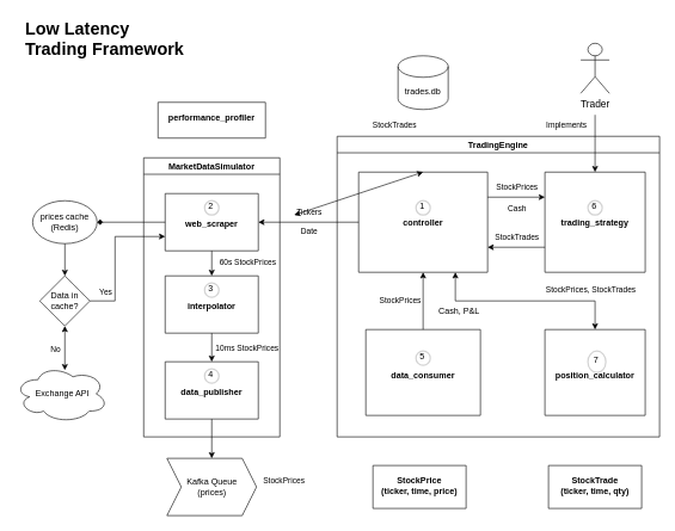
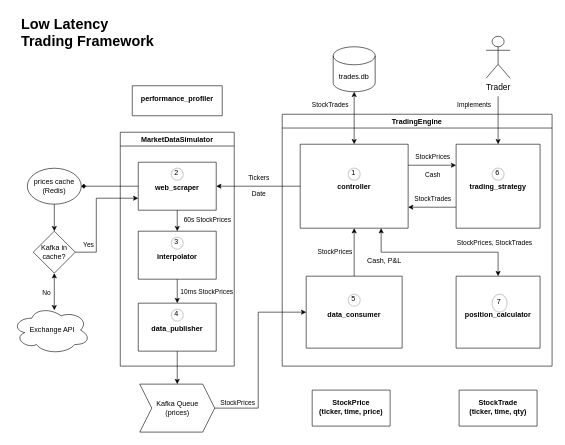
  <mxCell id="0" />
  <mxCell id="1" parent="0" />
  <mxCell id="2" value="TradingEngine" style="swimlane;whiteSpace=wrap;html=1;labelBackgroundColor=none;fillOpacity=0;" vertex="1" parent="1"><mxGeometry x="470" y="190" width="450" height="420" as="geometry" /></mxCell>
  <mxCell id="3" value="&#10;&#10;&#10;&#10;&#10;&#10;&#10;&#10;&#10;&#10;trading_strategy" style="swimlane;startSize=0;labelBackgroundColor=none;" vertex="1" parent="2"><mxGeometry x="290" y="50" width="140" height="140" as="geometry" /></mxCell>
  <mxCell id="4" value="6" style="ellipse;html=1;aspect=fixed;strokeWidth=2;spacingBottom=4;spacingRight=2;strokeColor=#d3d3d3;labelBackgroundColor=none;whiteSpace=wrap;fillOpacity=0;" vertex="1" parent="3"><mxGeometry x="60" y="40" width="20" height="20" as="geometry" /></mxCell>
  <mxCell id="5" value="&#10;&#10;&#10;&#10;&#10;&#10;&#10;&#10;&#10;&#10;controller" style="swimlane;startSize=0;labelBackgroundColor=none;" vertex="1" parent="2"><mxGeometry x="30" y="50" width="180" height="140" as="geometry" /></mxCell>
  <mxCell id="6" value="1" style="ellipse;whiteSpace=wrap;html=1;aspect=fixed;strokeWidth=2;spacingBottom=4;spacingRight=2;strokeColor=#d3d3d3;fillOpacity=0;" vertex="1" parent="5"><mxGeometry x="80" y="40" width="20" height="20" as="geometry" /></mxCell>
  <mxCell id="7" value="&#10;&#10;&#10;&#10;&#10;&#10;&#10;&#10;&#10;data_consumer" style="swimlane;startSize=0;labelBackgroundColor=none;" vertex="1" parent="2"><mxGeometry x="40" y="270" width="160" height="120" as="geometry" /></mxCell>
  <mxCell id="8" value="5" style="ellipse;whiteSpace=wrap;html=1;aspect=fixed;strokeWidth=2;spacingBottom=4;spacingRight=2;strokeColor=#d3d3d3;fillOpacity=0;" vertex="1" parent="7"><mxGeometry x="70" y="30" width="20" height="20" as="geometry" /></mxCell>
  <mxCell id="9" value="&#10;&#10;&#10;&#10;&#10;&#10;&#10;&#10;&#10;position_calculator" style="swimlane;startSize=0;labelBackgroundColor=none;" vertex="1" parent="2"><mxGeometry x="290" y="270" width="140" height="120" as="geometry" /></mxCell>
  <mxCell id="10" value="7" style="ellipse;whiteSpace=wrap;html=1;aspect=fixed;strokeWidth=2;spacingBottom=4;spacingRight=2;strokeColor=#d3d3d3;fillOpacity=0;" vertex="1" parent="9"><mxGeometry x="60" y="30" width="25" height="30" as="geometry" /></mxCell>
  <mxCell id="11" value="" style="endArrow=classic;startArrow=classic;html=1;rounded=0;entryX=0.75;entryY=1;entryDx=0;entryDy=0;exitX=0.5;exitY=0;exitDx=0;exitDy=0;labelBackgroundColor=none;" edge="1" parent="2" source="9" target="5"><mxGeometry width="50" height="50" relative="1" as="geometry"><mxPoint x="95" y="270" as="sourcePoint" /><mxPoint x="115" y="230" as="targetPoint" /><Array as="points"><mxPoint x="360" y="230" /><mxPoint x="165" y="230" /></Array></mxGeometry></mxCell>
  <mxCell id="12" value="" style="endArrow=classic;html=1;rounded=0;exitX=0.5;exitY=0;exitDx=0;exitDy=0;entryX=0.5;entryY=1;entryDx=0;entryDy=0;labelBackgroundColor=none;" edge="1" parent="2" source="7" target="5"><mxGeometry width="50" height="50" relative="1" as="geometry"><mxPoint x="-140" y="230" as="sourcePoint" /><mxPoint x="-90" y="180" as="targetPoint" /></mxGeometry></mxCell>
  <mxCell id="13" value="StockPrices" style="edgeLabel;html=1;align=center;verticalAlign=middle;resizable=0;points=[];labelBackgroundColor=none;" vertex="1" connectable="0" parent="2"><mxGeometry x="70" y="230.004" as="geometry"><mxPoint x="17" y="-2" as="offset" /></mxGeometry></mxCell>
  <mxCell id="14" value="StockPrices, StockTrades" style="edgeLabel;html=1;align=center;verticalAlign=middle;resizable=0;points=[];labelBackgroundColor=none;" vertex="1" connectable="0" parent="2"><mxGeometry x="360" y="210.004" as="geometry"><mxPoint x="-7" y="3" as="offset" /></mxGeometry></mxCell>
  <mxCell id="15" value="" style="endArrow=classic;html=1;rounded=0;exitX=1;exitY=0.25;exitDx=0;exitDy=0;entryX=0;entryY=0.25;entryDx=0;entryDy=0;" edge="1" parent="2" source="5" target="3"><mxGeometry width="50" height="50" relative="1" as="geometry"><mxPoint x="70" y="280" as="sourcePoint" /><mxPoint x="120" y="230" as="targetPoint" /></mxGeometry></mxCell>
  <mxCell id="16" value="" style="endArrow=classic;html=1;rounded=0;exitX=0;exitY=0.75;exitDx=0;exitDy=0;entryX=1;entryY=0.75;entryDx=0;entryDy=0;" edge="1" parent="2" source="3" target="5"><mxGeometry width="50" height="50" relative="1" as="geometry"><mxPoint x="70" y="280" as="sourcePoint" /><mxPoint x="120" y="230" as="targetPoint" /></mxGeometry></mxCell>
  <mxCell id="17" value="StockPrices" style="edgeLabel;html=1;align=center;verticalAlign=middle;resizable=0;points=[];labelBackgroundColor=none;" vertex="1" connectable="0" parent="2"><mxGeometry x="290" y="100.0" as="geometry"><mxPoint x="-40" y="-30" as="offset" /></mxGeometry></mxCell>
  <mxCell id="18" value="Cash, P&amp;amp;L" style="text;html=1;align=center;verticalAlign=middle;resizable=0;points=[];autosize=1;strokeColor=none;fillColor=none;" vertex="1" parent="2"><mxGeometry x="130" y="230" width="80" height="30" as="geometry" /></mxCell>
  <mxCell id="19" value="StockTrades" style="edgeLabel;html=1;align=center;verticalAlign=middle;resizable=0;points=[];labelBackgroundColor=none;" vertex="1" connectable="0" parent="2"><mxGeometry x="290" y="170.0" as="geometry"><mxPoint x="-40" y="-30" as="offset" /></mxGeometry></mxCell>
  <mxCell id="20" value="Cash" style="edgeLabel;html=1;align=center;verticalAlign=middle;resizable=0;points=[];labelBackgroundColor=none;" vertex="1" connectable="0" parent="2"><mxGeometry x="290" y="130.0" as="geometry"><mxPoint x="-40" y="-30" as="offset" /></mxGeometry></mxCell>
  <mxCell id="21" value="MarketDataSimulator" style="swimlane;whiteSpace=wrap;html=1;labelBackgroundColor=none;fillOpacity=0;" vertex="1" parent="1"><mxGeometry x="200" y="220" width="190" height="390" as="geometry" /></mxCell>
  <mxCell id="22" value="&#10;&#10;&#10;&#10;&#10;&#10;interpolator" style="swimlane;startSize=0;labelBackgroundColor=none;" vertex="1" parent="21"><mxGeometry x="30" y="165" width="130" height="80" as="geometry" /></mxCell>
  <mxCell id="23" value="3" style="ellipse;whiteSpace=wrap;html=1;aspect=fixed;strokeWidth=2;spacingBottom=4;spacingRight=2;strokeColor=#d3d3d3;fillOpacity=0;" vertex="1" parent="22"><mxGeometry x="55" y="10" width="20" height="20" as="geometry" /></mxCell>
  <mxCell id="24" value="&#10;&#10;&#10;&#10;&#10;&#10;data_publisher" style="swimlane;startSize=0;labelBackgroundColor=none;" vertex="1" parent="21"><mxGeometry x="30" y="285" width="130" height="80" as="geometry" /></mxCell>
  <mxCell id="25" value="4" style="ellipse;whiteSpace=wrap;html=1;aspect=fixed;strokeWidth=2;spacingBottom=4;spacingRight=2;strokeColor=#d3d3d3;fillOpacity=0;" vertex="1" parent="24"><mxGeometry x="55" y="10" width="20" height="20" as="geometry" /></mxCell>
  <mxCell id="26" value="&#10;&#10;&#10;&#10;&#10;&#10;web_scraper" style="swimlane;startSize=0;labelBackgroundColor=none;" vertex="1" parent="21"><mxGeometry x="30" y="50" width="130" height="80" as="geometry" /></mxCell>
  <mxCell id="27" value="2" style="ellipse;whiteSpace=wrap;html=1;aspect=fixed;strokeWidth=2;spacingBottom=4;spacingRight=2;strokeColor=#d3d3d3;fillOpacity=0;" vertex="1" parent="26"><mxGeometry x="55" y="10" width="20" height="20" as="geometry" /></mxCell>
  <mxCell id="28" value="" style="endArrow=classic;html=1;rounded=0;exitX=0.5;exitY=1;exitDx=0;exitDy=0;entryX=0.5;entryY=0;entryDx=0;entryDy=0;" edge="1" parent="21" source="22" target="24"><mxGeometry width="50" height="50" relative="1" as="geometry"><mxPoint x="270" y="270" as="sourcePoint" /><mxPoint x="320" y="220" as="targetPoint" /></mxGeometry></mxCell>
  <mxCell id="29" value="" style="endArrow=classic;html=1;rounded=0;exitX=0.5;exitY=1;exitDx=0;exitDy=0;entryX=0.5;entryY=0;entryDx=0;entryDy=0;" edge="1" parent="21" source="26" target="22"><mxGeometry width="50" height="50" relative="1" as="geometry"><mxPoint x="200" y="200" as="sourcePoint" /><mxPoint x="250" y="150" as="targetPoint" /></mxGeometry></mxCell>
  <mxCell id="30" value="&amp;nbsp; &amp;nbsp; 60s StockPrices" style="edgeLabel;html=1;align=center;verticalAlign=middle;resizable=0;points=[];labelBackgroundColor=none;" vertex="1" connectable="0" parent="21"><mxGeometry x="130" y="150" as="geometry"><mxPoint x="8" y="-4" as="offset" /></mxGeometry></mxCell>
  <mxCell id="31" value="&amp;nbsp; &amp;nbsp; 10ms StockPrices" style="edgeLabel;html=1;align=center;verticalAlign=middle;resizable=0;points=[];labelBackgroundColor=none;" vertex="1" connectable="0" parent="21"><mxGeometry x="130" y="160" as="geometry"><mxPoint x="7" y="106" as="offset" /></mxGeometry></mxCell>
  <mxCell id="32" value="" style="endArrow=classic;html=1;rounded=0;entryX=0.5;entryY=0;entryDx=0;entryDy=0;labelBackgroundColor=none;" edge="1" parent="1" target="3"><mxGeometry width="50" height="50" relative="1" as="geometry"><mxPoint x="830" y="160" as="sourcePoint" /><mxPoint x="650" y="350" as="targetPoint" /><Array as="points" /></mxGeometry></mxCell>
  <mxCell id="33" value="&lt;font style=&quot;font-size: 14px;&quot;&gt;Trader&lt;/font&gt;" style="shape=umlActor;verticalLabelPosition=bottom;verticalAlign=top;html=1;outlineConnect=0;labelBackgroundColor=none;fillOpacity=0;" vertex="1" parent="1"><mxGeometry x="810" y="60" width="40" height="70" as="geometry" /></mxCell>
  <mxCell id="34" value="&amp;nbsp;Exchange API" style="ellipse;shape=cloud;whiteSpace=wrap;html=1;labelBackgroundColor=none;fillOpacity=0;" vertex="1" parent="1"><mxGeometry x="20" y="510" width="130" height="80" as="geometry" /></mxCell>
  <mxCell id="35" value="Kafka Queue&#10;(prices)" style="shape=step;perimeter=stepPerimeter;whiteSpace=wrap;html=1;fixedSize=1;labelBackgroundColor=none;fillOpacity=0;" vertex="1" parent="1"><mxGeometry x="232.5" y="640" width="125" height="80" as="geometry" /></mxCell>
  <mxCell id="36" value="" style="endArrow=classic;html=1;rounded=0;exitX=0.5;exitY=1;exitDx=0;exitDy=0;entryX=0.5;entryY=0;entryDx=0;entryDy=0;labelBackgroundColor=none;" edge="1" parent="1" source="24" target="35"><mxGeometry width="50" height="50" relative="1" as="geometry"><mxPoint x="277.5" y="580" as="sourcePoint" /><mxPoint x="587.5" y="650" as="targetPoint" /><Array as="points" /></mxGeometry></mxCell>
- <mxCell id="38" value="" style="endArrow=classic;startArrow=classic;html=1;rounded=0;labelBackgroundColor=none;exitX=0.5;exitY=0;exitDx=0;exitDy=0;" edge="1" parent="1" source="5" target="52"><mxGeometry width="50" height="50" relative="1" as="geometry"><mxPoint x="590" y="240" as="sourcePoint" /><mxPoint x="600" y="160" as="targetPoint" /></mxGeometry></mxCell>
+ <mxCell id="37" value="" style="endArrow=classic;html=1;rounded=0;exitX=1;exitY=0.5;exitDx=0;exitDy=0;entryX=0;entryY=0.5;entryDx=0;entryDy=0;labelBackgroundColor=none;" edge="1" parent="1" source="35" target="7"><mxGeometry width="50" height="50" relative="1" as="geometry"><mxPoint x="320" y="340" as="sourcePoint" /><mxPoint x="410" y="520" as="targetPoint" /><Array as="points"><mxPoint x="430" y="680" /><mxPoint x="430" y="520" /></Array></mxGeometry></mxCell>
+ <mxCell id="38" value="" style="endArrow=classic;startArrow=classic;html=1;rounded=0;entryX=0.5;entryY=1;entryDx=0;entryDy=0;entryPerimeter=0;labelBackgroundColor=none;exitX=0.5;exitY=0;exitDx=0;exitDy=0;" edge="1" parent="1" source="5" target="39"><mxGeometry width="50" height="50" relative="1" as="geometry"><mxPoint x="590" y="240" as="sourcePoint" /><mxPoint x="600" y="160" as="targetPoint" /></mxGeometry></mxCell>
  <mxCell id="39" value="trades.db" style="shape=cylinder3;boundedLbl=1;backgroundOutline=1;size=15;labelBackgroundColor=none;fillOpacity=0;" vertex="1" parent="1"><mxGeometry x="555" y="77.5" width="70" height="75" as="geometry" /></mxCell>
  <mxCell id="40" value="" style="endArrow=diamond;html=1;rounded=0;labelBackgroundColor=none;exitX=0;exitY=0.5;exitDx=0;exitDy=0;entryX=1;entryY=0.5;entryDx=0;entryDy=0;" edge="1" parent="1" source="26" target="48"><mxGeometry width="50" height="50" relative="1" as="geometry"><mxPoint x="450.5" y="179" as="sourcePoint" /><mxPoint x="370.5" y="179" as="targetPoint" /></mxGeometry></mxCell>
  <mxCell id="41" value="&#10;&#10;&#10;performance_profiler" style="swimlane;startSize=0;labelBackgroundColor=none;" vertex="1" parent="1"><mxGeometry x="220" y="142.5" width="150" height="50" as="geometry" /></mxCell>
  <mxCell id="42" value="&lt;h1&gt;Low Latency Trading Framework&lt;/h1&gt;" style="text;html=1;strokeColor=none;fillColor=none;spacing=5;spacingTop=-20;whiteSpace=wrap;overflow=hidden;rounded=0;labelBackgroundColor=none;" vertex="1" parent="1"><mxGeometry x="30" y="20" width="232.5" height="80" as="geometry" /></mxCell>
  <mxCell id="43" value="&#10;&#10;&#10;&#10;StockPrice &#10;(ticker, time, price)" style="swimlane;startSize=0;labelBackgroundColor=none;" vertex="1" parent="1"><mxGeometry x="520" y="650" width="130" height="60" as="geometry" /></mxCell>
  <mxCell id="44" value="&#10;&#10;&#10;&#10;StockTrade&#10;(ticker, time, qty)" style="swimlane;startSize=0;labelBackgroundColor=none;" vertex="1" parent="1"><mxGeometry x="765" y="650" width="130" height="60" as="geometry" /></mxCell>
  <mxCell id="45" value="&lt;font style=&quot;font-size: 11px;&quot;&gt;StockTrades&lt;/font&gt;" style="text;html=1;align=center;verticalAlign=middle;resizable=0;points=[];autosize=1;strokeColor=none;fillColor=none;" vertex="1" parent="1"><mxGeometry x="510" y="160" width="80" height="30" as="geometry" /></mxCell>
  <mxCell id="46" value="&lt;font style=&quot;font-size: 11px;&quot;&gt;Implements&lt;/font&gt;" style="text;html=1;align=center;verticalAlign=middle;resizable=0;points=[];autosize=1;strokeColor=none;fillColor=none;" vertex="1" parent="1"><mxGeometry x="750" y="160" width="80" height="30" as="geometry" /></mxCell>
  <mxCell id="47" value="&amp;nbsp; &amp;nbsp;StockPrices" style="edgeLabel;html=1;align=center;verticalAlign=middle;resizable=0;points=[];labelBackgroundColor=none;" vertex="1" connectable="0" parent="1"><mxGeometry x="430" y="700" as="geometry"><mxPoint x="-40" y="-30" as="offset" /></mxGeometry></mxCell>
  <mxCell id="48" value="prices cache&#10;(Redis)" style="ellipse;whiteSpace=wrap;html=1;labelBackgroundColor=none;strokeColor=default;shadow=0;fillOpacity=0;" vertex="1" parent="1"><mxGeometry x="45" y="280" width="90" height="60" as="geometry" /></mxCell>
  <mxCell id="49" value="" style="endArrow=classic;html=1;rounded=0;exitX=0.5;exitY=1;exitDx=0;exitDy=0;entryX=0.5;entryY=0;entryDx=0;entryDy=0;labelBackgroundColor=none;" edge="1" parent="1" source="48" target="50"><mxGeometry width="50" height="50" relative="1" as="geometry"><mxPoint x="320" y="480" as="sourcePoint" /><mxPoint x="370" y="430" as="targetPoint" /><Array as="points" /></mxGeometry></mxCell>
- <mxCell id="50" value="Data in cache?" style="rhombus;whiteSpace=wrap;html=1;labelBackgroundColor=none;fillOpacity=0;" vertex="1" parent="1"><mxGeometry x="55" y="385" width="70" height="70" as="geometry" /></mxCell>
+ <mxCell id="50" value="Kafka in cache?" style="rhombus;whiteSpace=wrap;html=1;labelBackgroundColor=none;fillOpacity=0;" vertex="1" parent="1"><mxGeometry x="55" y="385" width="70" height="70" as="geometry" /></mxCell>
  <mxCell id="51" value="" style="endArrow=classic;html=1;rounded=0;exitX=1;exitY=0.5;exitDx=0;exitDy=0;entryX=0;entryY=0.75;entryDx=0;entryDy=0;" edge="1" parent="1" source="50" target="26"><mxGeometry width="50" height="50" relative="1" as="geometry"><mxPoint x="225" y="420" as="sourcePoint" /><mxPoint x="210" y="350" as="targetPoint" /><Array as="points"><mxPoint x="160" y="420" /><mxPoint x="160" y="330" /></Array></mxGeometry></mxCell>
  <mxCell id="52" value="Tickers&lt;br&gt;&lt;br&gt;Date" style="edgeLabel;html=1;align=center;verticalAlign=middle;resizable=0;points=[];labelBackgroundColor=none;" vertex="1" connectable="0" parent="1"><mxGeometry x="410" y="300" as="geometry"><mxPoint x="20" y="8" as="offset" /></mxGeometry></mxCell>
  <mxCell id="53" value="No" style="edgeLabel;html=1;align=center;verticalAlign=middle;resizable=0;points=[];labelBackgroundColor=none;" vertex="1" connectable="0" parent="1"><mxGeometry x="100" y="550" as="geometry"><mxPoint x="-24" y="-63" as="offset" /></mxGeometry></mxCell>
  <mxCell id="54" value="Yes" style="edgeLabel;html=1;align=center;verticalAlign=middle;resizable=0;points=[];labelBackgroundColor=none;" vertex="1" connectable="0" parent="1"><mxGeometry x="170" y="470" as="geometry"><mxPoint x="-24" y="-63" as="offset" /></mxGeometry></mxCell>
  <mxCell id="55" value="" style="endArrow=classic;html=1;rounded=0;exitX=0;exitY=0.5;exitDx=0;exitDy=0;" edge="1" parent="1" source="5" target="26"><mxGeometry width="50" height="50" relative="1" as="geometry"><mxPoint x="180" y="320" as="sourcePoint" /><mxPoint x="230" y="270" as="targetPoint" /></mxGeometry></mxCell>
  <mxCell id="56" value="" style="endArrow=classic;startArrow=classic;html=1;rounded=0;fontFamily=Helvetica;fontSize=12;fontColor=default;exitX=0.5;exitY=1;exitDx=0;exitDy=0;entryX=0.538;entryY=0.085;entryDx=0;entryDy=0;entryPerimeter=0;" edge="1" parent="1" source="50" target="34"><mxGeometry width="50" height="50" relative="1" as="geometry"><mxPoint x="400" y="370" as="sourcePoint" /><mxPoint x="450" y="320" as="targetPoint" /></mxGeometry></mxCell>
